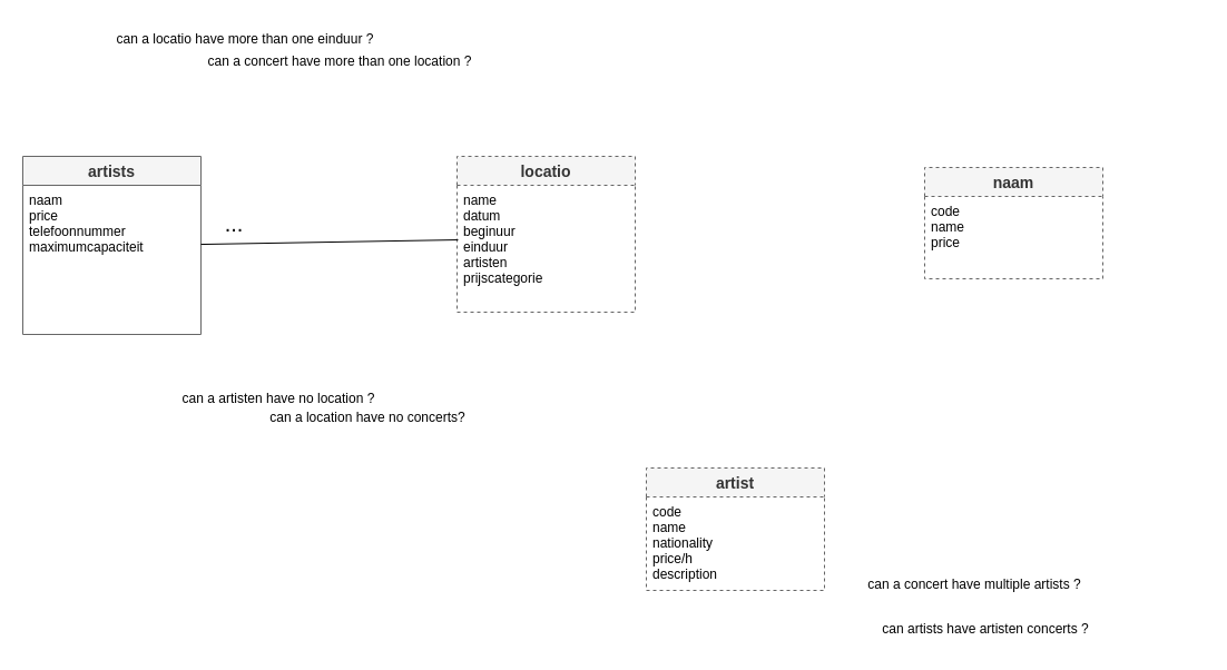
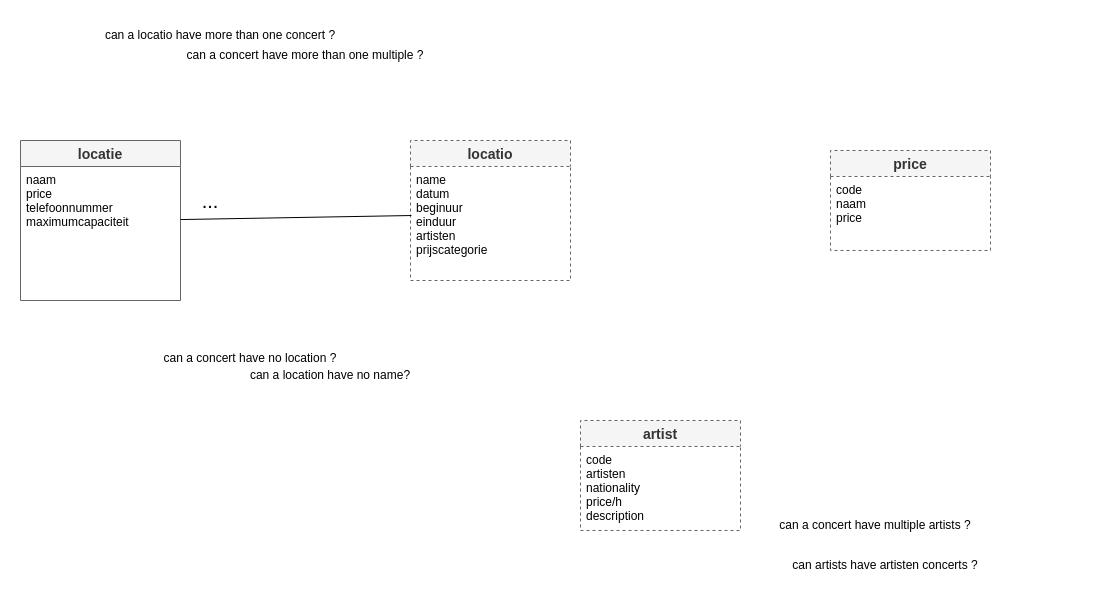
  <mxCell id="0" />
  <mxCell id="1" parent="0" />
- <mxCell id="2" value="artists" style="swimlane;fontStyle=1;childLayout=stackLayout;horizontal=1;startSize=26;horizontalStack=0;resizeParent=1;resizeParentMax=0;resizeLast=0;collapsible=1;marginBottom=0;align=center;fontSize=14;strokeColor=#666666;fillColor=#f5f5f5;fontColor=#333333;" vertex="1" parent="1"><mxGeometry x="20" y="140" width="160" height="160" as="geometry" /></mxCell>
+ <mxCell id="2" value="locatie" style="swimlane;fontStyle=1;childLayout=stackLayout;horizontal=1;startSize=26;horizontalStack=0;resizeParent=1;resizeParentMax=0;resizeLast=0;collapsible=1;marginBottom=0;align=center;fontSize=14;strokeColor=#666666;fillColor=#f5f5f5;fontColor=#333333;" vertex="1" parent="1"><mxGeometry x="20" y="140" width="160" height="160" as="geometry" /></mxCell>
  <mxCell id="3" value="naam&#10;price&#10;telefoonnummer&#10;maximumcapaciteit" style="text;strokeColor=none;fillColor=none;spacingLeft=4;spacingRight=4;overflow=hidden;rotatable=0;points=[[0,0.5],[1,0.5]];portConstraint=eastwest;fontSize=12;" vertex="1" parent="2"><mxGeometry y="26" width="160" height="134" as="geometry" /></mxCell>
  <mxCell id="4" value="locatio" style="swimlane;fontStyle=1;childLayout=stackLayout;horizontal=1;startSize=26;horizontalStack=0;resizeParent=1;resizeParentMax=0;resizeLast=0;collapsible=1;marginBottom=0;align=center;fontSize=14;strokeColor=#666666;fillColor=#f5f5f5;fontColor=#333333;dashed=1;" vertex="1" parent="1"><mxGeometry x="410" y="140" width="160" height="140" as="geometry" /></mxCell>
  <mxCell id="5" value="name&#10;datum&#10;beginuur&#10;einduur&#10;artisten&#10;prijscategorie" style="text;strokeColor=none;fillColor=none;spacingLeft=4;spacingRight=4;overflow=hidden;rotatable=0;points=[[0,0.5],[1,0.5]];portConstraint=eastwest;fontSize=12;" vertex="1" parent="4"><mxGeometry y="26" width="160" height="114" as="geometry" /></mxCell>
  <mxCell id="6" value="artist" style="swimlane;fontStyle=1;childLayout=stackLayout;horizontal=1;startSize=26;horizontalStack=0;resizeParent=1;resizeParentMax=0;resizeLast=0;collapsible=1;marginBottom=0;align=center;fontSize=14;strokeColor=#666666;fillColor=#f5f5f5;fontColor=#333333;dashed=1;" vertex="1" parent="1"><mxGeometry x="580" y="420" width="160" height="110" as="geometry" /></mxCell>
- <mxCell id="7" value="code&#10;name&#10;nationality&#10;price/h&#10;description" style="text;strokeColor=none;fillColor=none;spacingLeft=4;spacingRight=4;overflow=hidden;rotatable=0;points=[[0,0.5],[1,0.5]];portConstraint=eastwest;fontSize=12;" vertex="1" parent="6"><mxGeometry y="26" width="160" height="84" as="geometry" /></mxCell>
+ <mxCell id="7" value="code&#10;artisten&#10;nationality&#10;price/h&#10;description" style="text;strokeColor=none;fillColor=none;spacingLeft=4;spacingRight=4;overflow=hidden;rotatable=0;points=[[0,0.5],[1,0.5]];portConstraint=eastwest;fontSize=12;" vertex="1" parent="6"><mxGeometry y="26" width="160" height="84" as="geometry" /></mxCell>
  <mxCell id="8" value="" style="endArrow=none;html=1;rounded=0;entryX=0.006;entryY=0.43;entryDx=0;entryDy=0;entryPerimeter=0;exitX=1;exitY=0.396;exitDx=0;exitDy=0;exitPerimeter=0;" edge="1" parent="1" source="3" target="5"><mxGeometry width="50" height="50" relative="1" as="geometry"><mxPoint x="630" y="530" as="sourcePoint" /><mxPoint x="680" y="480" as="targetPoint" /></mxGeometry></mxCell>
- <mxCell id="9" value="can a locatio have more than one einduur ?" style="text;html=1;align=center;verticalAlign=middle;whiteSpace=wrap;rounded=0;" vertex="1" parent="1"><mxGeometry x="60" y="20" width="320" height="30" as="geometry" /></mxCell>
- <mxCell id="10" value="can a concert have more than one location ?" style="text;html=1;align=center;verticalAlign=middle;whiteSpace=wrap;rounded=0;" vertex="1" parent="1"><mxGeometry x="170" y="40" width="270" height="30" as="geometry" /></mxCell>
+ <mxCell id="9" value="can a locatio have more than one concert ?" style="text;html=1;align=center;verticalAlign=middle;whiteSpace=wrap;rounded=0;" vertex="1" parent="1"><mxGeometry x="60" y="20" width="320" height="30" as="geometry" /></mxCell>
+ <mxCell id="10" value="can a concert have more than one multiple ?" style="text;html=1;align=center;verticalAlign=middle;whiteSpace=wrap;rounded=0;" vertex="1" parent="1"><mxGeometry x="170" y="40" width="270" height="30" as="geometry" /></mxCell>
  <mxCell id="11" value="can a concert have multiple artists ?" style="text;html=1;align=center;verticalAlign=middle;whiteSpace=wrap;rounded=0;" vertex="1" parent="1"><mxGeometry x="730" y="510" width="290" height="30" as="geometry" /></mxCell>
  <mxCell id="12" value="can artists have artisten concerts ?" style="text;html=1;align=center;verticalAlign=middle;whiteSpace=wrap;rounded=0;" vertex="1" parent="1"><mxGeometry x="690" y="550" width="390" height="30" as="geometry" /></mxCell>
- <mxCell id="13" value="naam" style="swimlane;fontStyle=1;childLayout=stackLayout;horizontal=1;startSize=26;horizontalStack=0;resizeParent=1;resizeParentMax=0;resizeLast=0;collapsible=1;marginBottom=0;align=center;fontSize=14;strokeColor=#666666;fillColor=#f5f5f5;fontColor=#333333;dashed=1;" vertex="1" parent="1"><mxGeometry x="830" y="150" width="160" height="100" as="geometry" /></mxCell>
- <mxCell id="14" value="code&#10;name&#10;price&#10;" style="text;strokeColor=none;fillColor=none;spacingLeft=4;spacingRight=4;overflow=hidden;rotatable=0;points=[[0,0.5],[1,0.5]];portConstraint=eastwest;fontSize=12;" vertex="1" parent="13"><mxGeometry y="26" width="160" height="74" as="geometry" /></mxCell>
- <mxCell id="15" value="can a artisten have no location ?&lt;div&gt;&lt;br&gt;&lt;/div&gt;" style="text;html=1;align=center;verticalAlign=middle;whiteSpace=wrap;rounded=0;" vertex="1" parent="1"><mxGeometry x="120" y="350" width="260" height="30" as="geometry" /></mxCell>
- <mxCell id="16" value="can a location have no concerts?" style="text;html=1;align=center;verticalAlign=middle;whiteSpace=wrap;rounded=0;" vertex="1" parent="1"><mxGeometry x="220" y="360" width="220" height="30" as="geometry" /></mxCell>
+ <mxCell id="13" value="price" style="swimlane;fontStyle=1;childLayout=stackLayout;horizontal=1;startSize=26;horizontalStack=0;resizeParent=1;resizeParentMax=0;resizeLast=0;collapsible=1;marginBottom=0;align=center;fontSize=14;strokeColor=#666666;fillColor=#f5f5f5;fontColor=#333333;dashed=1;" vertex="1" parent="1"><mxGeometry x="830" y="150" width="160" height="100" as="geometry" /></mxCell>
+ <mxCell id="14" value="code&#10;naam&#10;price&#10;" style="text;strokeColor=none;fillColor=none;spacingLeft=4;spacingRight=4;overflow=hidden;rotatable=0;points=[[0,0.5],[1,0.5]];portConstraint=eastwest;fontSize=12;" vertex="1" parent="13"><mxGeometry y="26" width="160" height="74" as="geometry" /></mxCell>
+ <mxCell id="15" value="can a concert have no location ?&lt;div&gt;&lt;br&gt;&lt;/div&gt;" style="text;html=1;align=center;verticalAlign=middle;whiteSpace=wrap;rounded=0;" vertex="1" parent="1"><mxGeometry x="120" y="350" width="260" height="30" as="geometry" /></mxCell>
+ <mxCell id="16" value="can a location have no name?" style="text;html=1;align=center;verticalAlign=middle;whiteSpace=wrap;rounded=0;" vertex="1" parent="1"><mxGeometry x="220" y="360" width="220" height="30" as="geometry" /></mxCell>
  <mxCell id="17" value="&lt;font style=&quot;font-size: 20px;&quot;&gt;...&lt;/font&gt;" style="text;html=1;align=center;verticalAlign=middle;whiteSpace=wrap;rounded=0;" vertex="1" parent="1"><mxGeometry x="180" y="185" width="60" height="30" as="geometry" /></mxCell>
